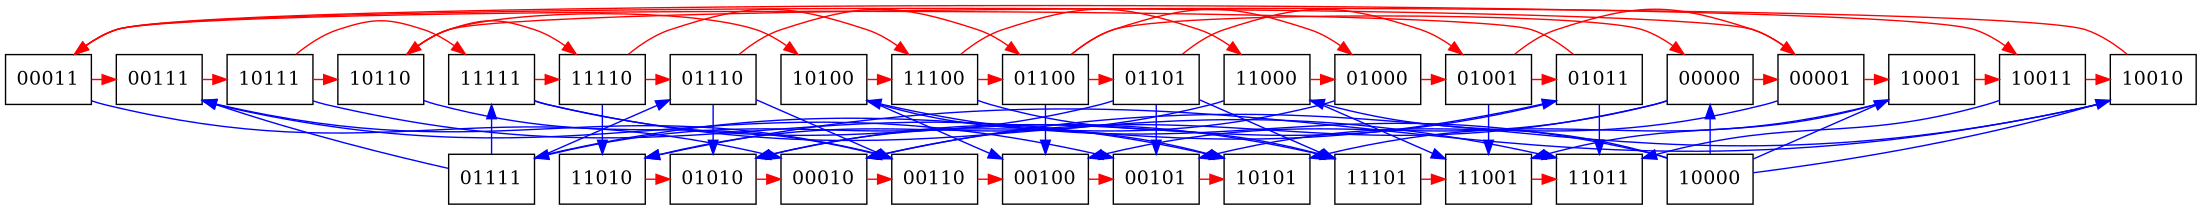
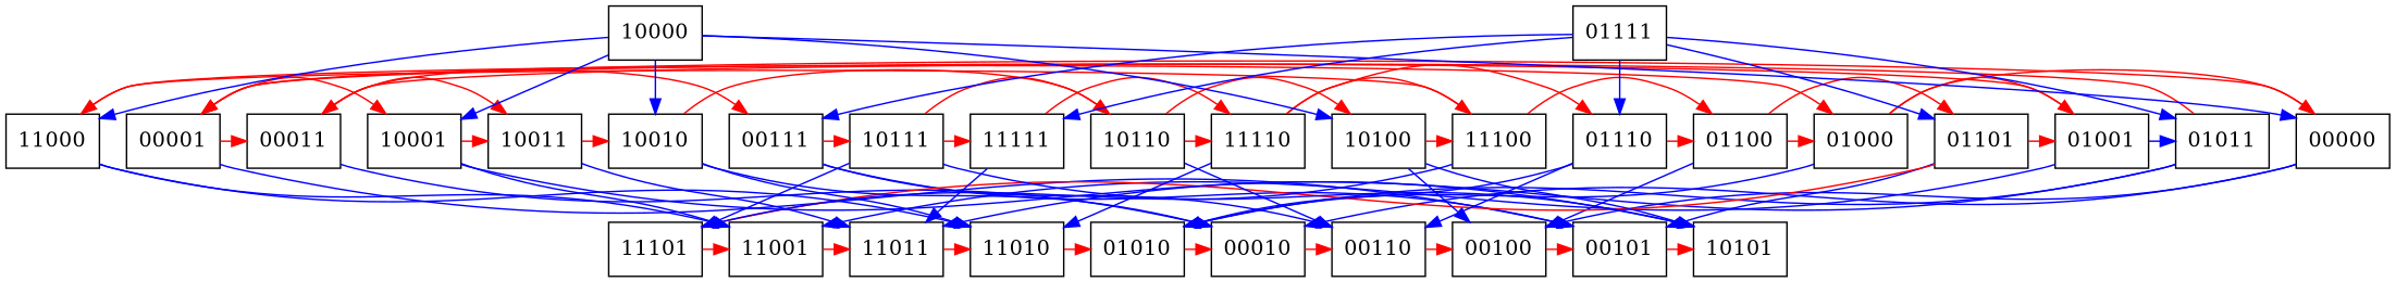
  digraph {
    node [shape=box]
    edge [color=blue]
    00000
    00001
    00011
    00111
    01000
    01001
    01011
    01100
    01101
    01110
    10001
    10010
    10011
    10100
    10110
    10111
    11000
    11100
    11110
    11111
    01111
    10000
    00010
    00100
    00101
    00110
    01010
    10101
    11001
    11010
    11011
    11101
    subgraph sub_1 {
      rank=same
      00000
      00001
      00011
      00111
      01000
      01001
      01011
      01100
      01101
      01110
      10001
      10010
      10011
      10100
      10110
      10111
      11000
      11100
      11110
      11111
    }
    subgraph sub_2 {
      rank=same
      01111
      10000
    }
    subgraph sub_3 {
      rank=same
      00010
      00100
      00101
      00110
      01010
      10101
      11001
      11010
      11011
      11101
    }
    00000 -> 00001 [color=red]
    00000 -> 00010
    00000 -> 00100
    00001 -> 00011 [color=red]
    00001 -> 10001 [color=red]
    00001 -> 00101
    00011 -> 00111 [color=red]
    00011 -> 10011 [color=red]
    00011 -> 00010
    00111 -> 10111 [color=red]
    00111 -> 00101
-   00110 -> 00111
-   01100 -> 00000 [color=red]
+   00111 -> 00110
+   01000 -> 00000 [color=red]
    01000 -> 01001 [color=red]
    01000 -> 01010
    01001 -> 00001 [color=red]
-   01001 -> 01011 [color=red]
+   01001 -> 01011
    01001 -> 11001
    01011 -> 00011 [color=red]
    01011 -> 01010
    01011 -> 11011
    01100 -> 01000 [color=red]
    01100 -> 01101 [color=red]
    01100 -> 00100
    01101 -> 01001 [color=red]
    01101 -> 00101
-   01101 -> 11101
+   01101 -> 11101 [color=red]
    01110 -> 01100 [color=red]
    01110 -> 00110
    01110 -> 01010
    10001 -> 10011 [color=red]
    10001 -> 10101
    10001 -> 11001
    10010 -> 10110 [color=red]
    10010 -> 00010
    10010 -> 11010
    10011 -> 10010 [color=red]
    10011 -> 11011
    10100 -> 11100 [color=red]
    10100 -> 00100
    10100 -> 10101
    10110 -> 10100 [color=red]
    10110 -> 11110 [color=red]
    10110 -> 00110
    10111 -> 10110 [color=red]
    10111 -> 11111 [color=red]
    10111 -> 10101
    11000 -> 01000 [color=red]
    11000 -> 11001
    11000 -> 11010
    11100 -> 01100 [color=red]
    11100 -> 11000 [color=red]
    11100 -> 11101
    11110 -> 01110 [color=red]
    11110 -> 11100 [color=red]
    11110 -> 11010
    11111 -> 11110 [color=red]
    11111 -> 11011
-   11111 -> 11101
+   10111 -> 11101
    01111 -> 00111
    01111 -> 01011
-   01101 -> 01111
+   01111 -> 01101
    01111 -> 01110
    01111 -> 11111
    10000 -> 00000
    10000 -> 10001
    10000 -> 10010
    10000 -> 10100
    10000 -> 11000
    00010 -> 00110 [color=red]
    00100 -> 00101 [color=red]
    00101 -> 10101 [color=red]
    00110 -> 00100 [color=red]
    01010 -> 00010 [color=red]
    11001 -> 11011 [color=red]
    11010 -> 01010 [color=red]
+   11011 -> 11010 [color=red]
    11101 -> 11001 [color=red]
  }
